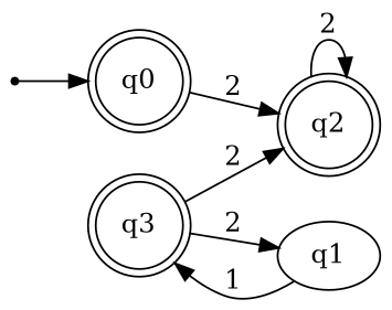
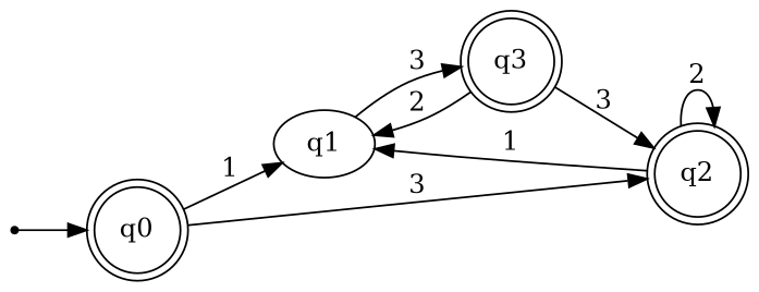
  digraph {
    rankdir=LR
    node [shape=doublecircle]
    inic [shape=point]
    q0
    q1 [shape=""]
    q2
    q3
    inic -> q0
-   q0 -> q2 [label=2]
-   q1 -> q3 [label=1]
+   q0 -> q1 [label=1]
+   q0 -> q2 [label=3]
+   q1 -> q3 [label=3]
+   q2 -> q1 [label=1]
    q2 -> q2 [label=2]
    q3 -> q1 [label=2]
-   q3 -> q2 [label=2]
+   q3 -> q2 [label=3]
  }
